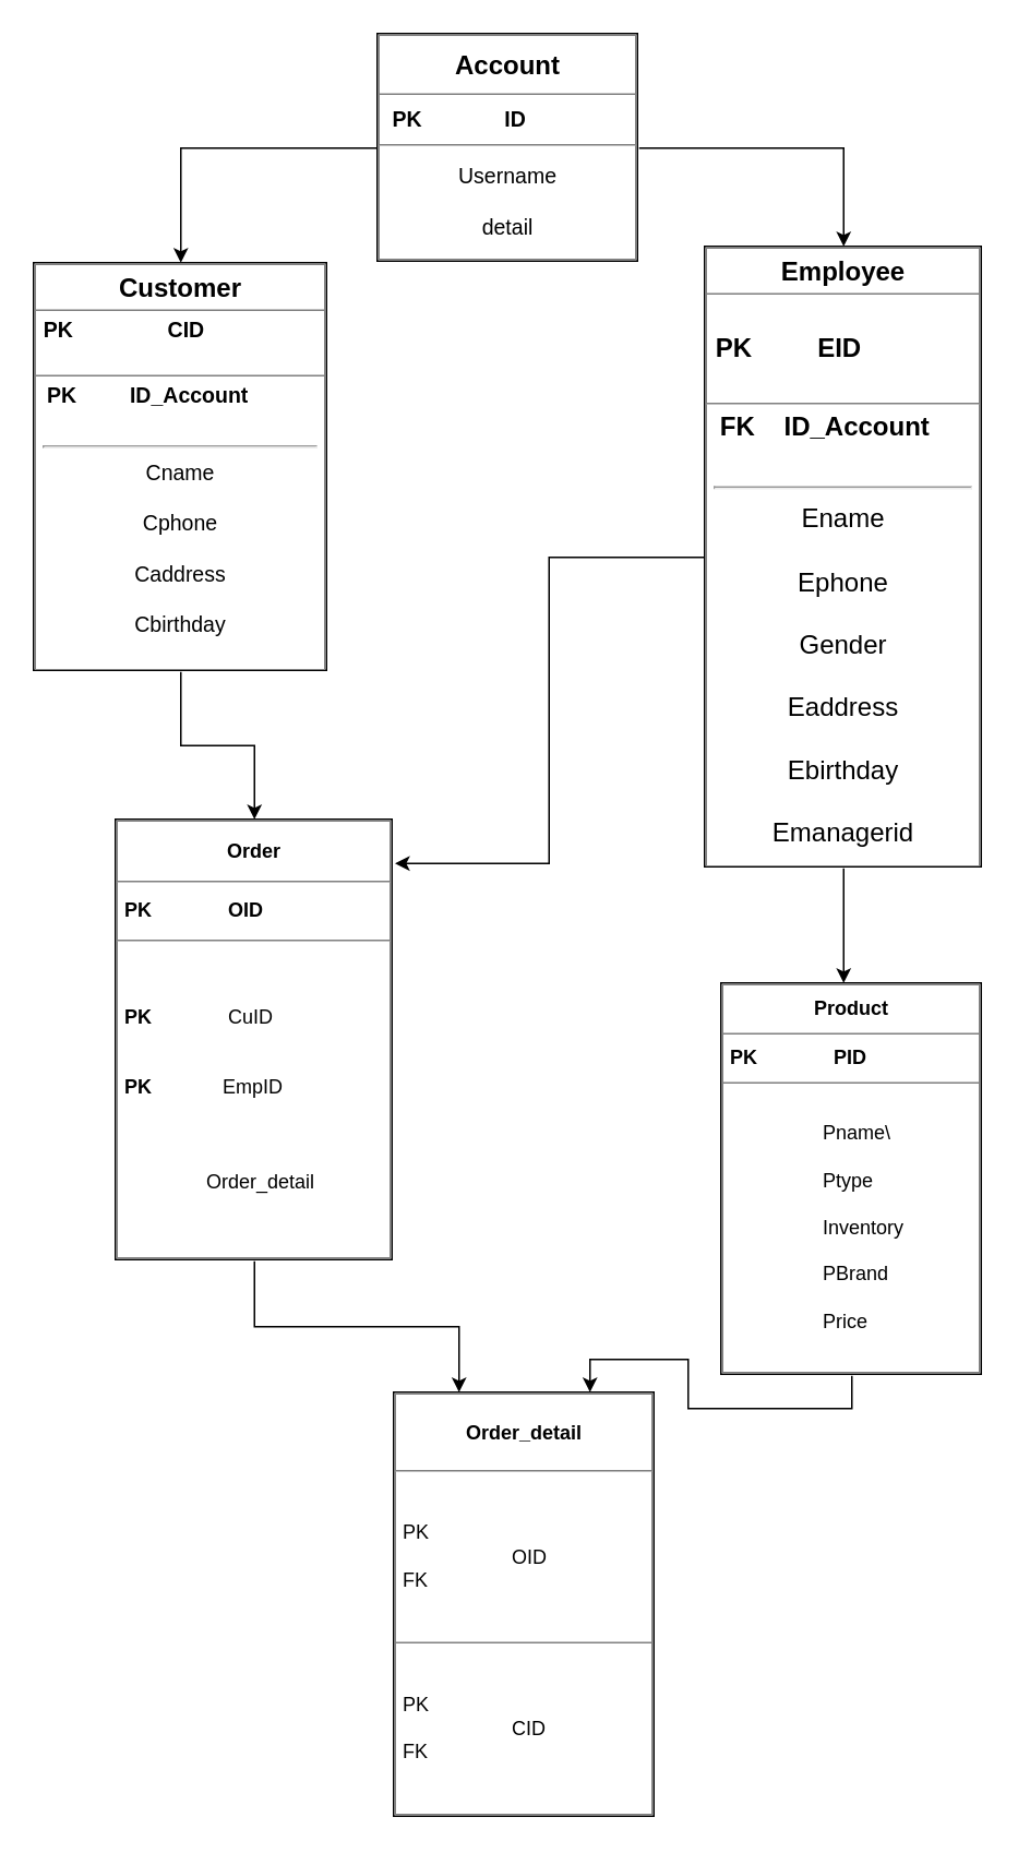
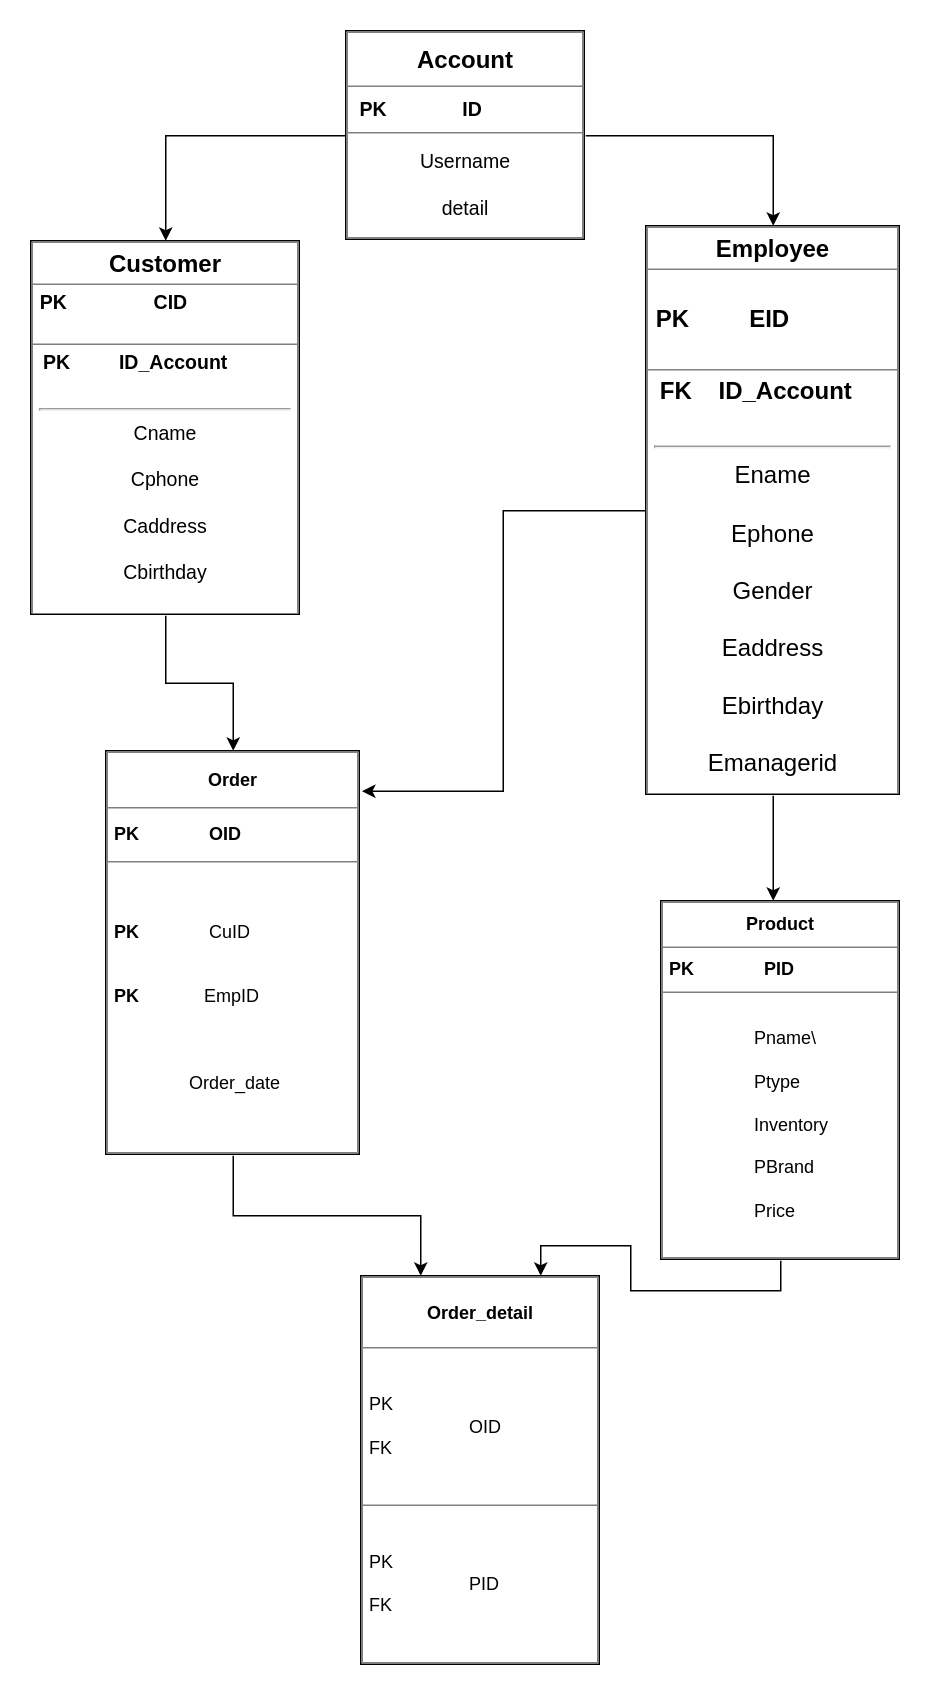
  <mxCell id="0" />
  <mxCell id="1" parent="0" />
  <mxCell id="2" style="edgeStyle=orthogonalEdgeStyle;rounded=0;orthogonalLoop=1;jettySize=auto;html=1;exitX=0;exitY=0.5;exitDx=0;exitDy=0;entryX=0.5;entryY=0;entryDx=0;entryDy=0;" parent="1" source="4" target="6" edge="1"><mxGeometry relative="1" as="geometry" /></mxCell>
  <mxCell id="3" style="edgeStyle=orthogonalEdgeStyle;rounded=0;orthogonalLoop=1;jettySize=auto;html=1;exitX=1;exitY=0.5;exitDx=0;exitDy=0;entryX=0.5;entryY=0;entryDx=0;entryDy=0;" parent="1" source="4" target="9" edge="1"><mxGeometry relative="1" as="geometry" /></mxCell>
  <mxCell id="4" value="&lt;table border=&quot;1&quot; width=&quot;100%&quot; height=&quot;100%&quot; cellpadding=&quot;4&quot; style=&quot;width: 100%; height: 100%; border-collapse: collapse; font-size: 13px;&quot;&gt;&lt;tbody&gt;&lt;tr&gt;&lt;th align=&quot;center&quot;&gt;&lt;font style=&quot;font-size: 16px;&quot;&gt;Account&lt;/font&gt;&lt;/th&gt;&lt;/tr&gt;&lt;tr&gt;&lt;td style=&quot;&quot;&gt;&lt;b&gt;&amp;nbsp;PK&amp;nbsp; &amp;nbsp; &amp;nbsp; &amp;nbsp; &amp;nbsp; &amp;nbsp; &amp;nbsp; ID&lt;/b&gt;&lt;/td&gt;&lt;/tr&gt;&lt;tr&gt;&lt;td&gt;&lt;div style=&quot;text-align: center;&quot;&gt;&lt;span style=&quot;&quot;&gt;Username&lt;/span&gt;&lt;/div&gt;&lt;div style=&quot;text-align: center;&quot;&gt;&lt;br&gt;&lt;/div&gt;&lt;div style=&quot;text-align: center;&quot;&gt;&lt;span style=&quot;&quot;&gt;detail&lt;/span&gt;&lt;/div&gt;&lt;/td&gt;&lt;/tr&gt;&lt;/tbody&gt;&lt;/table&gt;" style="text;html=1;whiteSpace=wrap;strokeColor=none;overflow=fill;labelBorderColor=#000000;labelBackgroundColor=default;" parent="1" vertex="1"><mxGeometry x="230" y="20" width="160" height="140" as="geometry" /></mxCell>
  <mxCell id="5" style="edgeStyle=orthogonalEdgeStyle;rounded=0;orthogonalLoop=1;jettySize=auto;html=1;entryX=0.5;entryY=0;entryDx=0;entryDy=0;" parent="1" source="6" target="11" edge="1"><mxGeometry relative="1" as="geometry" /></mxCell>
  <mxCell id="6" value="&lt;table border=&quot;1&quot; width=&quot;100%&quot; height=&quot;100%&quot; cellpadding=&quot;4&quot; style=&quot;width: 100%; height: 100%; border-collapse: collapse; font-size: 13px;&quot;&gt;&lt;tbody&gt;&lt;tr&gt;&lt;th style=&quot;text-align: center;&quot;&gt;&lt;font style=&quot;font-size: 16px;&quot;&gt;Customer&lt;/font&gt;&lt;/th&gt;&lt;/tr&gt;&lt;tr&gt;&lt;td style=&quot;text-align: center;&quot;&gt;&lt;b&gt;PK&amp;nbsp; &amp;nbsp; &amp;nbsp; &amp;nbsp; &amp;nbsp; &amp;nbsp; &amp;nbsp; &amp;nbsp; CID&amp;nbsp; &amp;nbsp; &amp;nbsp; &amp;nbsp; &amp;nbsp; &amp;nbsp; &amp;nbsp; &amp;nbsp; &amp;nbsp; &amp;nbsp; &amp;nbsp; &amp;nbsp; &amp;nbsp; &amp;nbsp;&lt;/b&gt;&lt;/td&gt;&lt;/tr&gt;&lt;tr&gt;&lt;td&gt;&lt;div style=&quot;text-align: center;&quot;&gt;&lt;b&gt;PK&amp;nbsp; &amp;nbsp; &amp;nbsp; &amp;nbsp; &amp;nbsp;ID_Account&amp;nbsp; &amp;nbsp; &amp;nbsp; &amp;nbsp; &amp;nbsp; &amp;nbsp; &amp;nbsp; &amp;nbsp; &amp;nbsp; &amp;nbsp; &amp;nbsp; &amp;nbsp; &amp;nbsp; &amp;nbsp;&amp;nbsp;&lt;/b&gt;&lt;/div&gt;&lt;hr style=&quot;text-align: center;&quot;&gt;&lt;div style=&quot;text-align: center;&quot;&gt;Cname&lt;/div&gt;&lt;div style=&quot;text-align: center;&quot;&gt;&lt;br&gt;&lt;/div&gt;&lt;div style=&quot;text-align: center;&quot;&gt;Cphone&lt;/div&gt;&lt;div style=&quot;text-align: center;&quot;&gt;&lt;br&gt;&lt;/div&gt;&lt;div style=&quot;text-align: center;&quot;&gt;Caddress&lt;/div&gt;&lt;div style=&quot;text-align: center;&quot;&gt;&lt;br&gt;&lt;/div&gt;&lt;div style=&quot;text-align: center;&quot;&gt;Cbirthday&lt;/div&gt;&lt;br&gt;&lt;/td&gt;&lt;/tr&gt;&lt;/tbody&gt;&lt;/table&gt;" style="text;html=1;whiteSpace=wrap;strokeColor=none;fillColor=none;overflow=fill;labelBackgroundColor=#FFFFFF;labelBorderColor=#000000;" parent="1" vertex="1"><mxGeometry x="20" y="160" width="180" height="250" as="geometry" /></mxCell>
  <mxCell id="7" style="edgeStyle=orthogonalEdgeStyle;rounded=0;orthogonalLoop=1;jettySize=auto;html=1;entryX=1.005;entryY=0.1;entryDx=0;entryDy=0;entryPerimeter=0;" parent="1" source="9" target="11" edge="1"><mxGeometry relative="1" as="geometry" /></mxCell>
  <mxCell id="8" value="" style="edgeStyle=orthogonalEdgeStyle;rounded=0;orthogonalLoop=1;jettySize=auto;html=1;" edge="1" parent="1" source="9" target="14"><mxGeometry relative="1" as="geometry"><Array as="points"><mxPoint x="515" y="580" /><mxPoint x="515" y="580" /></Array></mxGeometry></mxCell>
  <mxCell id="9" value="&lt;table border=&quot;1&quot; width=&quot;100%&quot; height=&quot;100%&quot; cellpadding=&quot;4&quot; style=&quot;width:100%;height:100%;border-collapse:collapse;&quot;&gt;&lt;tbody&gt;&lt;tr&gt;&lt;th align=&quot;center&quot;&gt;Employee&lt;/th&gt;&lt;/tr&gt;&lt;tr&gt;&lt;td align=&quot;center&quot;&gt;&lt;br&gt;&lt;b&gt;PK&amp;nbsp; &amp;nbsp; &amp;nbsp; &amp;nbsp; &amp;nbsp;EID&amp;nbsp; &amp;nbsp; &amp;nbsp; &amp;nbsp; &amp;nbsp; &amp;nbsp; &amp;nbsp; &amp;nbsp; &amp;nbsp;&amp;nbsp;&lt;/b&gt;&lt;/td&gt;&lt;/tr&gt;&lt;tr&gt;&lt;td align=&quot;center&quot;&gt;&lt;b&gt;FK&amp;nbsp; &amp;nbsp; ID_Account&amp;nbsp; &amp;nbsp; &amp;nbsp; &amp;nbsp; &amp;nbsp; &amp;nbsp; &amp;nbsp; &amp;nbsp; &amp;nbsp; &amp;nbsp; &amp;nbsp;&amp;nbsp;&lt;/b&gt;&lt;hr&gt;Ename&lt;br&gt;&lt;br&gt;Ephone&lt;br&gt;&lt;br&gt;Gender&lt;br&gt;&lt;br&gt;Eaddress&lt;br&gt;&lt;br&gt;Ebirthday&lt;br&gt;&lt;br&gt;Emanagerid&lt;br&gt;&lt;br&gt;&amp;nbsp; &amp;nbsp; &amp;nbsp; &amp;nbsp; &amp;nbsp; &amp;nbsp; &amp;nbsp; &amp;nbsp; &amp;nbsp; &amp;nbsp;&lt;/td&gt;&lt;/tr&gt;&lt;/tbody&gt;&lt;/table&gt;" style="text;html=1;whiteSpace=wrap;strokeColor=none;fillColor=none;overflow=fill;labelBackgroundColor=#FFFFFF;labelBorderColor=#000000;fontSize=16;fontColor=#000000;" parent="1" vertex="1"><mxGeometry x="430" y="150" width="170" height="380" as="geometry" /></mxCell>
  <mxCell id="10" style="edgeStyle=orthogonalEdgeStyle;rounded=0;orthogonalLoop=1;jettySize=auto;html=1;exitX=0.5;exitY=1;exitDx=0;exitDy=0;entryX=0.25;entryY=0;entryDx=0;entryDy=0;" parent="1" source="11" target="15" edge="1"><mxGeometry relative="1" as="geometry" /></mxCell>
- <mxCell id="11" value="&lt;table border=&quot;1&quot; width=&quot;100%&quot; height=&quot;100%&quot; cellpadding=&quot;4&quot; style=&quot;width:100%;height:100%;border-collapse:collapse;&quot;&gt;&lt;tbody&gt;&lt;tr&gt;&lt;th align=&quot;center&quot;&gt;Order&lt;/th&gt;&lt;/tr&gt;&lt;tr&gt;&lt;td style=&quot;&quot;&gt;&lt;b&gt;PK&amp;nbsp; &amp;nbsp; &amp;nbsp; &amp;nbsp; &amp;nbsp; &amp;nbsp; &amp;nbsp; OID&lt;/b&gt;&lt;/td&gt;&lt;/tr&gt;&lt;tr&gt;&lt;td&gt;&lt;div style=&quot;&quot;&gt;&lt;b&gt;PK&amp;nbsp; &amp;nbsp; &amp;nbsp; &amp;nbsp; &amp;nbsp; &amp;nbsp; &amp;nbsp;&amp;nbsp;&lt;/b&gt;CuID&lt;/div&gt;&lt;br&gt;&lt;br&gt;&lt;b&gt;PK&amp;nbsp; &amp;nbsp; &amp;nbsp; &amp;nbsp; &amp;nbsp; &amp;nbsp; &amp;nbsp;&lt;/b&gt;EmpID&lt;br&gt;&lt;br&gt;&lt;br&gt;&lt;br&gt;&amp;nbsp; &amp;nbsp; &amp;nbsp; &amp;nbsp; &amp;nbsp; &amp;nbsp; &amp;nbsp; &amp;nbsp;Order_detail&lt;/td&gt;&lt;/tr&gt;&lt;/tbody&gt;&lt;/table&gt;" style="text;html=1;whiteSpace=wrap;strokeColor=none;fillColor=none;overflow=fill;labelBackgroundColor=default;labelBorderColor=default;" parent="1" vertex="1"><mxGeometry x="70" y="500" width="170" height="270" as="geometry" /></mxCell>
+ <mxCell id="11" value="&lt;table border=&quot;1&quot; width=&quot;100%&quot; height=&quot;100%&quot; cellpadding=&quot;4&quot; style=&quot;width:100%;height:100%;border-collapse:collapse;&quot;&gt;&lt;tbody&gt;&lt;tr&gt;&lt;th align=&quot;center&quot;&gt;Order&lt;/th&gt;&lt;/tr&gt;&lt;tr&gt;&lt;td style=&quot;&quot;&gt;&lt;b&gt;PK&amp;nbsp; &amp;nbsp; &amp;nbsp; &amp;nbsp; &amp;nbsp; &amp;nbsp; &amp;nbsp; OID&lt;/b&gt;&lt;/td&gt;&lt;/tr&gt;&lt;tr&gt;&lt;td&gt;&lt;div style=&quot;&quot;&gt;&lt;b&gt;PK&amp;nbsp; &amp;nbsp; &amp;nbsp; &amp;nbsp; &amp;nbsp; &amp;nbsp; &amp;nbsp;&amp;nbsp;&lt;/b&gt;CuID&lt;/div&gt;&lt;br&gt;&lt;br&gt;&lt;b&gt;PK&amp;nbsp; &amp;nbsp; &amp;nbsp; &amp;nbsp; &amp;nbsp; &amp;nbsp; &amp;nbsp;&lt;/b&gt;EmpID&lt;br&gt;&lt;br&gt;&lt;br&gt;&lt;br&gt;&amp;nbsp; &amp;nbsp; &amp;nbsp; &amp;nbsp; &amp;nbsp; &amp;nbsp; &amp;nbsp; &amp;nbsp;Order_date&lt;/td&gt;&lt;/tr&gt;&lt;/tbody&gt;&lt;/table&gt;" style="text;html=1;whiteSpace=wrap;strokeColor=none;fillColor=none;overflow=fill;labelBackgroundColor=default;labelBorderColor=default;" parent="1" vertex="1"><mxGeometry x="70" y="500" width="170" height="270" as="geometry" /></mxCell>
  <mxCell id="12" style="edgeStyle=orthogonalEdgeStyle;rounded=0;orthogonalLoop=1;jettySize=auto;html=1;exitX=0.5;exitY=1;exitDx=0;exitDy=0;" parent="1" source="11" target="11" edge="1"><mxGeometry relative="1" as="geometry" /></mxCell>
  <mxCell id="13" style="edgeStyle=orthogonalEdgeStyle;rounded=0;orthogonalLoop=1;jettySize=auto;html=1;exitX=0.5;exitY=1;exitDx=0;exitDy=0;entryX=0.75;entryY=0;entryDx=0;entryDy=0;" parent="1" source="14" target="15" edge="1"><mxGeometry relative="1" as="geometry" /></mxCell>
  <mxCell id="14" value="&lt;table border=&quot;1&quot; width=&quot;100%&quot; height=&quot;100%&quot; cellpadding=&quot;4&quot; style=&quot;width:100%;height:100%;border-collapse:collapse;&quot;&gt;&lt;tbody&gt;&lt;tr&gt;&lt;th align=&quot;center&quot;&gt;Product&lt;/th&gt;&lt;/tr&gt;&lt;tr&gt;&lt;td&gt;&lt;b&gt;PK&amp;nbsp; &amp;nbsp; &amp;nbsp; &amp;nbsp; &amp;nbsp; &amp;nbsp; &amp;nbsp; PID&lt;br&gt;&lt;/b&gt;&lt;/td&gt;&lt;/tr&gt;&lt;tr&gt;&lt;td&gt;&amp;nbsp; &amp;nbsp; &amp;nbsp; &amp;nbsp; &amp;nbsp; &amp;nbsp; &amp;nbsp; &amp;nbsp; &amp;nbsp;Pname\&lt;br&gt;&lt;br&gt;&amp;nbsp; &amp;nbsp; &amp;nbsp; &amp;nbsp; &amp;nbsp; &amp;nbsp; &amp;nbsp; &amp;nbsp; &amp;nbsp;Ptype&lt;br&gt;&lt;br&gt;&amp;nbsp; &amp;nbsp; &amp;nbsp; &amp;nbsp; &amp;nbsp; &amp;nbsp; &amp;nbsp; &amp;nbsp; &amp;nbsp;Inventory&lt;br&gt;&lt;br&gt;&amp;nbsp; &amp;nbsp; &amp;nbsp; &amp;nbsp; &amp;nbsp; &amp;nbsp; &amp;nbsp; &amp;nbsp; &amp;nbsp;PBrand&lt;br&gt;&lt;br&gt;&amp;nbsp; &amp;nbsp; &amp;nbsp; &amp;nbsp; &amp;nbsp; &amp;nbsp; &amp;nbsp; &amp;nbsp; &amp;nbsp;Price&lt;/td&gt;&lt;/tr&gt;&lt;/tbody&gt;&lt;/table&gt;" style="text;html=1;whiteSpace=wrap;strokeColor=none;fillColor=none;overflow=fill;labelBackgroundColor=default;labelBorderColor=default;" parent="1" vertex="1"><mxGeometry x="440" y="600" width="160" height="240" as="geometry" /></mxCell>
- <mxCell id="15" value="&lt;table border=&quot;1&quot; width=&quot;100%&quot; height=&quot;100%&quot; cellpadding=&quot;4&quot; style=&quot;width:100%;height:100%;border-collapse:collapse;&quot;&gt;&lt;tbody&gt;&lt;tr&gt;&lt;th align=&quot;center&quot;&gt;Order_detail&lt;/th&gt;&lt;/tr&gt;&lt;tr&gt;&lt;td&gt;PK&lt;br&gt;&amp;nbsp; &amp;nbsp; &amp;nbsp; &amp;nbsp; &amp;nbsp; &amp;nbsp; &amp;nbsp; &amp;nbsp; &amp;nbsp; &amp;nbsp; OID&lt;br&gt;FK&lt;br&gt;&lt;/td&gt;&lt;/tr&gt;&lt;tr&gt;&lt;td&gt;PK&lt;br&gt;&amp;nbsp; &amp;nbsp; &amp;nbsp; &amp;nbsp; &amp;nbsp; &amp;nbsp; &amp;nbsp; &amp;nbsp; &amp;nbsp; &amp;nbsp; CID&lt;br&gt;FK&lt;/td&gt;&lt;/tr&gt;&lt;/tbody&gt;&lt;/table&gt;" style="text;html=1;whiteSpace=wrap;strokeColor=none;fillColor=none;overflow=fill;labelBackgroundColor=default;labelBorderColor=default;" parent="1" vertex="1"><mxGeometry x="240" y="850" width="160" height="260" as="geometry" /></mxCell>
+ <mxCell id="15" value="&lt;table border=&quot;1&quot; width=&quot;100%&quot; height=&quot;100%&quot; cellpadding=&quot;4&quot; style=&quot;width:100%;height:100%;border-collapse:collapse;&quot;&gt;&lt;tbody&gt;&lt;tr&gt;&lt;th align=&quot;center&quot;&gt;Order_detail&lt;/th&gt;&lt;/tr&gt;&lt;tr&gt;&lt;td&gt;PK&lt;br&gt;&amp;nbsp; &amp;nbsp; &amp;nbsp; &amp;nbsp; &amp;nbsp; &amp;nbsp; &amp;nbsp; &amp;nbsp; &amp;nbsp; &amp;nbsp; OID&lt;br&gt;FK&lt;br&gt;&lt;/td&gt;&lt;/tr&gt;&lt;tr&gt;&lt;td&gt;PK&lt;br&gt;&amp;nbsp; &amp;nbsp; &amp;nbsp; &amp;nbsp; &amp;nbsp; &amp;nbsp; &amp;nbsp; &amp;nbsp; &amp;nbsp; &amp;nbsp; PID&lt;br&gt;FK&lt;/td&gt;&lt;/tr&gt;&lt;/tbody&gt;&lt;/table&gt;" style="text;html=1;whiteSpace=wrap;strokeColor=none;fillColor=none;overflow=fill;labelBackgroundColor=default;labelBorderColor=default;" parent="1" vertex="1"><mxGeometry x="240" y="850" width="160" height="260" as="geometry" /></mxCell>
